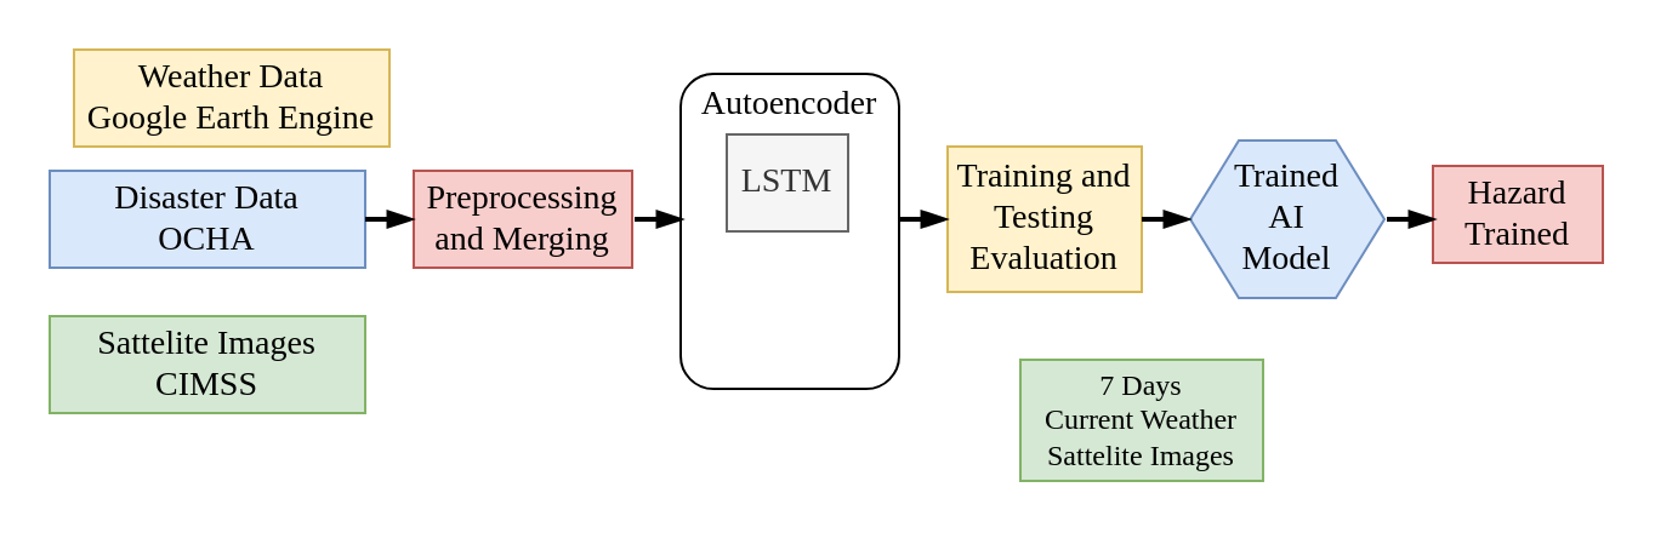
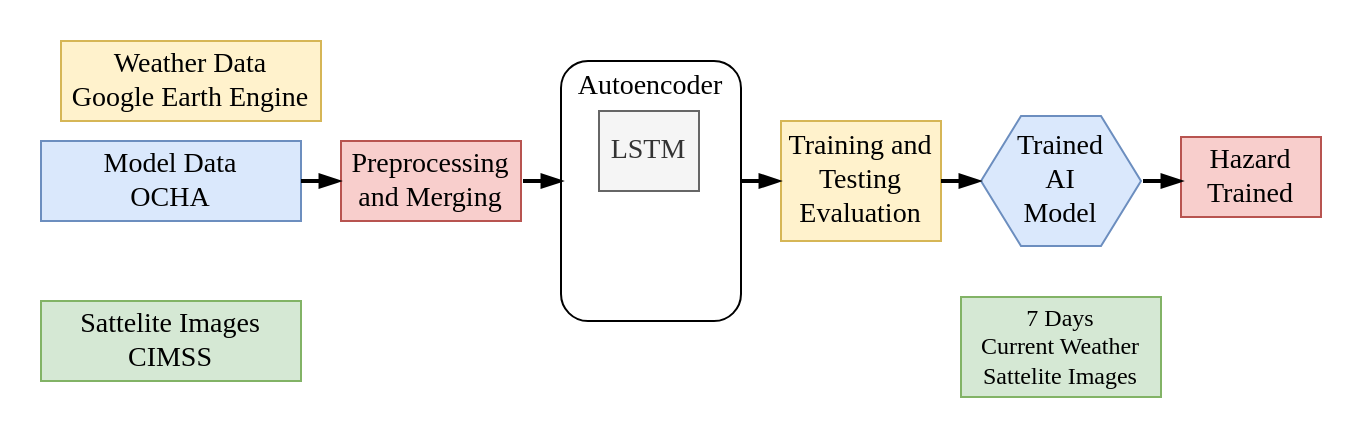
  <mxCell id="0" />
  <mxCell id="1" parent="0" />
  <mxCell id="2" value="" style="rounded=1;whiteSpace=wrap;html=1;fillColor=none;" vertex="1" parent="1"><mxGeometry x="280" y="30" width="90" height="130" as="geometry" /></mxCell>
  <mxCell id="3" value="LSTM" style="rounded=0;whiteSpace=wrap;html=1;fontSize=14;fontFamily=Times New Roman;fillColor=#f5f5f5;fontColor=#333333;strokeColor=#666666;" vertex="1" parent="1"><mxGeometry x="299" y="55" width="50" height="40" as="geometry" /></mxCell>
  <mxCell id="4" value="Weather Data&lt;br&gt;Google Earth Engine" style="rounded=0;whiteSpace=wrap;html=1;fontSize=14;fontFamily=Times New Roman;fillColor=#fff2cc;strokeColor=#d6b656;" vertex="1" parent="1"><mxGeometry x="30" y="20" width="130" height="40" as="geometry" /></mxCell>
- <mxCell id="5" value="Disaster Data&lt;div&gt;&lt;span id=&quot;docs-internal-guid-3253ce96-7fff-de38-85f3-a78d56d46090&quot;&gt;&lt;span style=&quot;background-color: transparent; font-variant-numeric: normal; font-variant-east-asian: normal; font-variant-alternates: normal; font-variant-position: normal; font-variant-emoji: normal; vertical-align: baseline; white-space-collapse: preserve;&quot;&gt;OCHA&lt;/span&gt;&lt;/span&gt;&lt;/div&gt;" style="rounded=0;whiteSpace=wrap;html=1;fontSize=14;fontFamily=Times New Roman;fillColor=#dae8fc;strokeColor=#6c8ebf;" vertex="1" parent="1"><mxGeometry x="20" y="70" width="130" height="40" as="geometry" /></mxCell>
- <mxCell id="6" value="&lt;div&gt;&lt;span id=&quot;docs-internal-guid-595cde14-7fff-f23b-11f6-7fd3064b3416&quot;&gt;&lt;span style=&quot;background-color: transparent; font-variant-numeric: normal; font-variant-east-asian: normal; font-variant-alternates: normal; font-variant-position: normal; font-variant-emoji: normal; vertical-align: baseline; white-space-collapse: preserve;&quot;&gt;Sattelite Images&lt;br&gt;CIMSS&lt;/span&gt;&lt;/span&gt;&lt;/div&gt;" style="rounded=0;whiteSpace=wrap;html=1;fontSize=14;fontFamily=Times New Roman;fillColor=#d5e8d4;strokeColor=#82b366;" vertex="1" parent="1"><mxGeometry x="20" y="130" width="130" height="40" as="geometry" /></mxCell>
+ <mxCell id="5" value="Model Data&lt;div&gt;&lt;span id=&quot;docs-internal-guid-3253ce96-7fff-de38-85f3-a78d56d46090&quot;&gt;&lt;span style=&quot;background-color: transparent; font-variant-numeric: normal; font-variant-east-asian: normal; font-variant-alternates: normal; font-variant-position: normal; font-variant-emoji: normal; vertical-align: baseline; white-space-collapse: preserve;&quot;&gt;OCHA&lt;/span&gt;&lt;/span&gt;&lt;/div&gt;" style="rounded=0;whiteSpace=wrap;html=1;fontSize=14;fontFamily=Times New Roman;fillColor=#dae8fc;strokeColor=#6c8ebf;" vertex="1" parent="1"><mxGeometry x="20" y="70" width="130" height="40" as="geometry" /></mxCell>
+ <mxCell id="6" value="&lt;div&gt;&lt;span id=&quot;docs-internal-guid-595cde14-7fff-f23b-11f6-7fd3064b3416&quot;&gt;&lt;span style=&quot;background-color: transparent; font-variant-numeric: normal; font-variant-east-asian: normal; font-variant-alternates: normal; font-variant-position: normal; font-variant-emoji: normal; vertical-align: baseline; white-space-collapse: preserve;&quot;&gt;Sattelite Images&lt;br&gt;CIMSS&lt;/span&gt;&lt;/span&gt;&lt;/div&gt;" style="rounded=0;whiteSpace=wrap;html=1;fontSize=14;fontFamily=Times New Roman;fillColor=#d5e8d4;strokeColor=#82b366;" vertex="1" parent="1"><mxGeometry x="20" y="150" width="130" height="40" as="geometry" /></mxCell>
  <mxCell id="7" value="Preprocessing&lt;div&gt;and Merging&lt;/div&gt;" style="rounded=0;whiteSpace=wrap;html=1;fontSize=14;fontFamily=Times New Roman;fillColor=#f8cecc;strokeColor=#b85450;" vertex="1" parent="1"><mxGeometry x="170" y="70" width="90" height="40" as="geometry" /></mxCell>
  <mxCell id="8" value="Training and Testing&lt;div&gt;Evaluation&lt;/div&gt;" style="rounded=0;whiteSpace=wrap;html=1;fontSize=14;fontFamily=Times New Roman;fillColor=#fff2cc;strokeColor=#d6b656;" vertex="1" parent="1"><mxGeometry x="390" y="60" width="80" height="60" as="geometry" /></mxCell>
  <mxCell id="9" value="Hazard Trained" style="rounded=0;whiteSpace=wrap;html=1;fontSize=14;fontFamily=Times New Roman;fillColor=#f8cecc;strokeColor=#b85450;" vertex="1" parent="1"><mxGeometry x="590" y="68" width="70" height="40" as="geometry" /></mxCell>
- <mxCell id="10" value="&lt;div&gt;7 Days&lt;/div&gt;Current Weather&lt;br&gt;Sattelite Images" style="rounded=0;whiteSpace=wrap;html=1;fontSize=12;fontFamily=Times New Roman;fillColor=#d5e8d4;strokeColor=#82b366;" vertex="1" parent="1"><mxGeometry x="420" y="148" width="100" height="50" as="geometry" /></mxCell>
+ <mxCell id="10" value="&lt;div&gt;7 Days&lt;/div&gt;Current Weather&lt;br&gt;Sattelite Images" style="rounded=0;whiteSpace=wrap;html=1;fontSize=12;fontFamily=Times New Roman;fillColor=#d5e8d4;strokeColor=#82b366;" vertex="1" parent="1"><mxGeometry x="480" y="148" width="100" height="50" as="geometry" /></mxCell>
  <mxCell id="11" value="Trained&lt;div&gt;AI &lt;br&gt;Model&lt;/div&gt;" style="shape=hexagon;perimeter=hexagonPerimeter2;whiteSpace=wrap;html=1;fixedSize=1;fontSize=14;fontFamily=Times New Roman;fillColor=#dae8fc;strokeColor=#6c8ebf;" vertex="1" parent="1"><mxGeometry x="490" y="57.5" width="80" height="65" as="geometry" /></mxCell>
  <mxCell id="12" value="" style="endArrow=blockThin;html=1;rounded=0;strokeWidth=2;endFill=1;" edge="1" parent="1"><mxGeometry width="50" height="50" relative="1" as="geometry"><mxPoint x="150" y="90" as="sourcePoint" /><mxPoint x="170" y="90" as="targetPoint" /></mxGeometry></mxCell>
  <mxCell id="13" value="" style="endArrow=blockThin;html=1;rounded=0;strokeWidth=2;endFill=1;" edge="1" parent="1"><mxGeometry width="50" height="50" relative="1" as="geometry"><mxPoint x="261" y="90" as="sourcePoint" /><mxPoint x="281" y="90" as="targetPoint" /></mxGeometry></mxCell>
  <mxCell id="14" value="" style="endArrow=blockThin;html=1;rounded=0;strokeWidth=2;endFill=1;" edge="1" parent="1"><mxGeometry width="50" height="50" relative="1" as="geometry"><mxPoint x="370" y="90" as="sourcePoint" /><mxPoint x="390" y="90" as="targetPoint" /></mxGeometry></mxCell>
  <mxCell id="15" value="" style="endArrow=blockThin;html=1;rounded=0;strokeWidth=2;endFill=1;" edge="1" parent="1"><mxGeometry width="50" height="50" relative="1" as="geometry"><mxPoint x="470" y="90" as="sourcePoint" /><mxPoint x="490" y="90" as="targetPoint" /></mxGeometry></mxCell>
  <mxCell id="16" value="" style="endArrow=blockThin;html=1;rounded=0;strokeWidth=2;endFill=1;" edge="1" parent="1"><mxGeometry width="50" height="50" relative="1" as="geometry"><mxPoint x="571" y="90" as="sourcePoint" /><mxPoint x="591" y="90" as="targetPoint" /></mxGeometry></mxCell>
  <mxCell id="17" value="&lt;span style=&quot;font-family: &amp;quot;Times New Roman&amp;quot;; font-size: 14px;&quot;&gt;Autoencoder&lt;/span&gt;" style="text;strokeColor=none;align=center;fillColor=none;html=1;verticalAlign=middle;whiteSpace=wrap;rounded=0;" vertex="1" parent="1"><mxGeometry x="295" y="27.5" width="60" height="30" as="geometry" /></mxCell>
